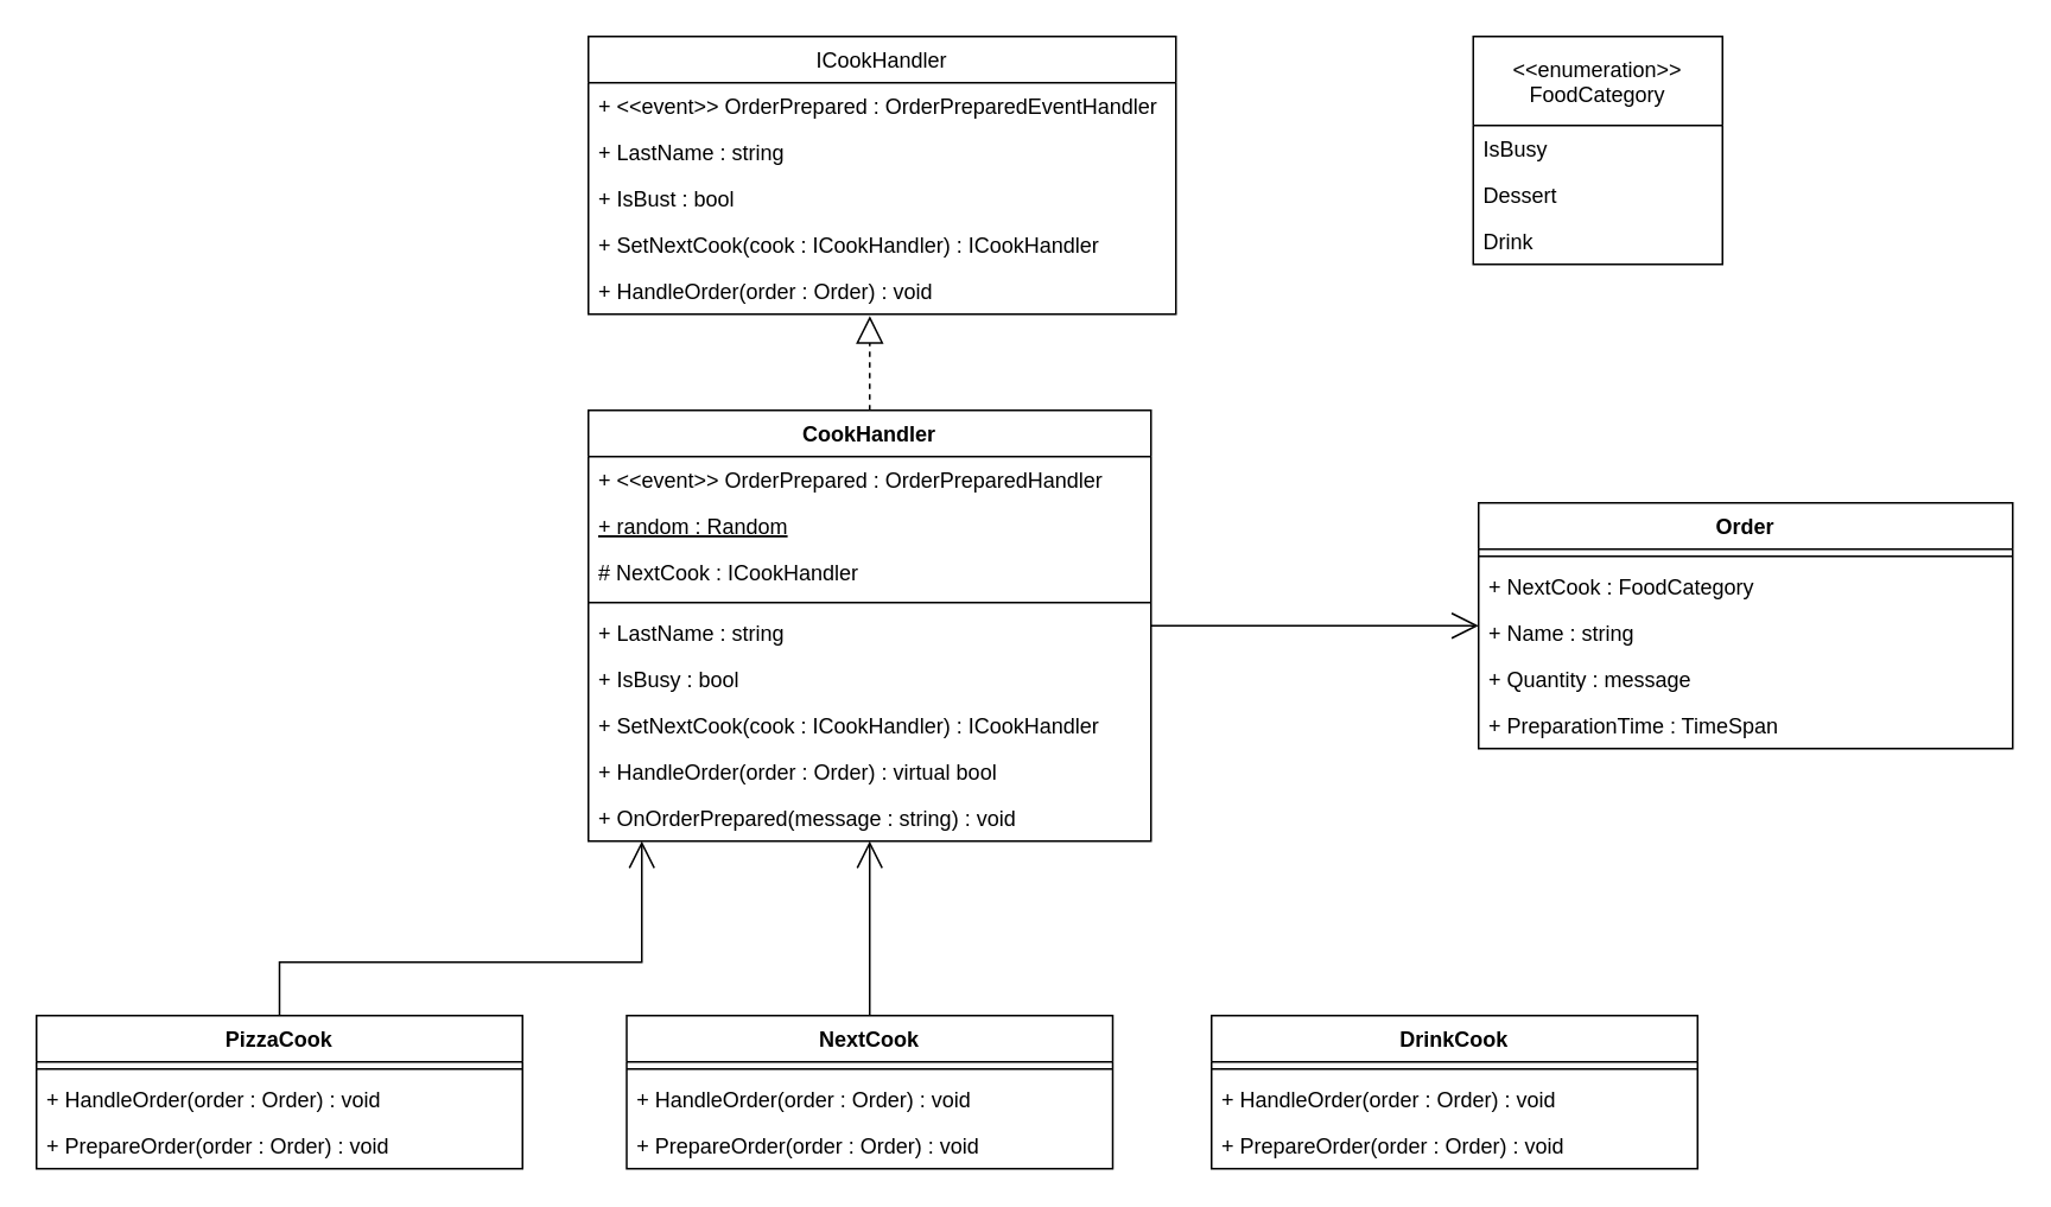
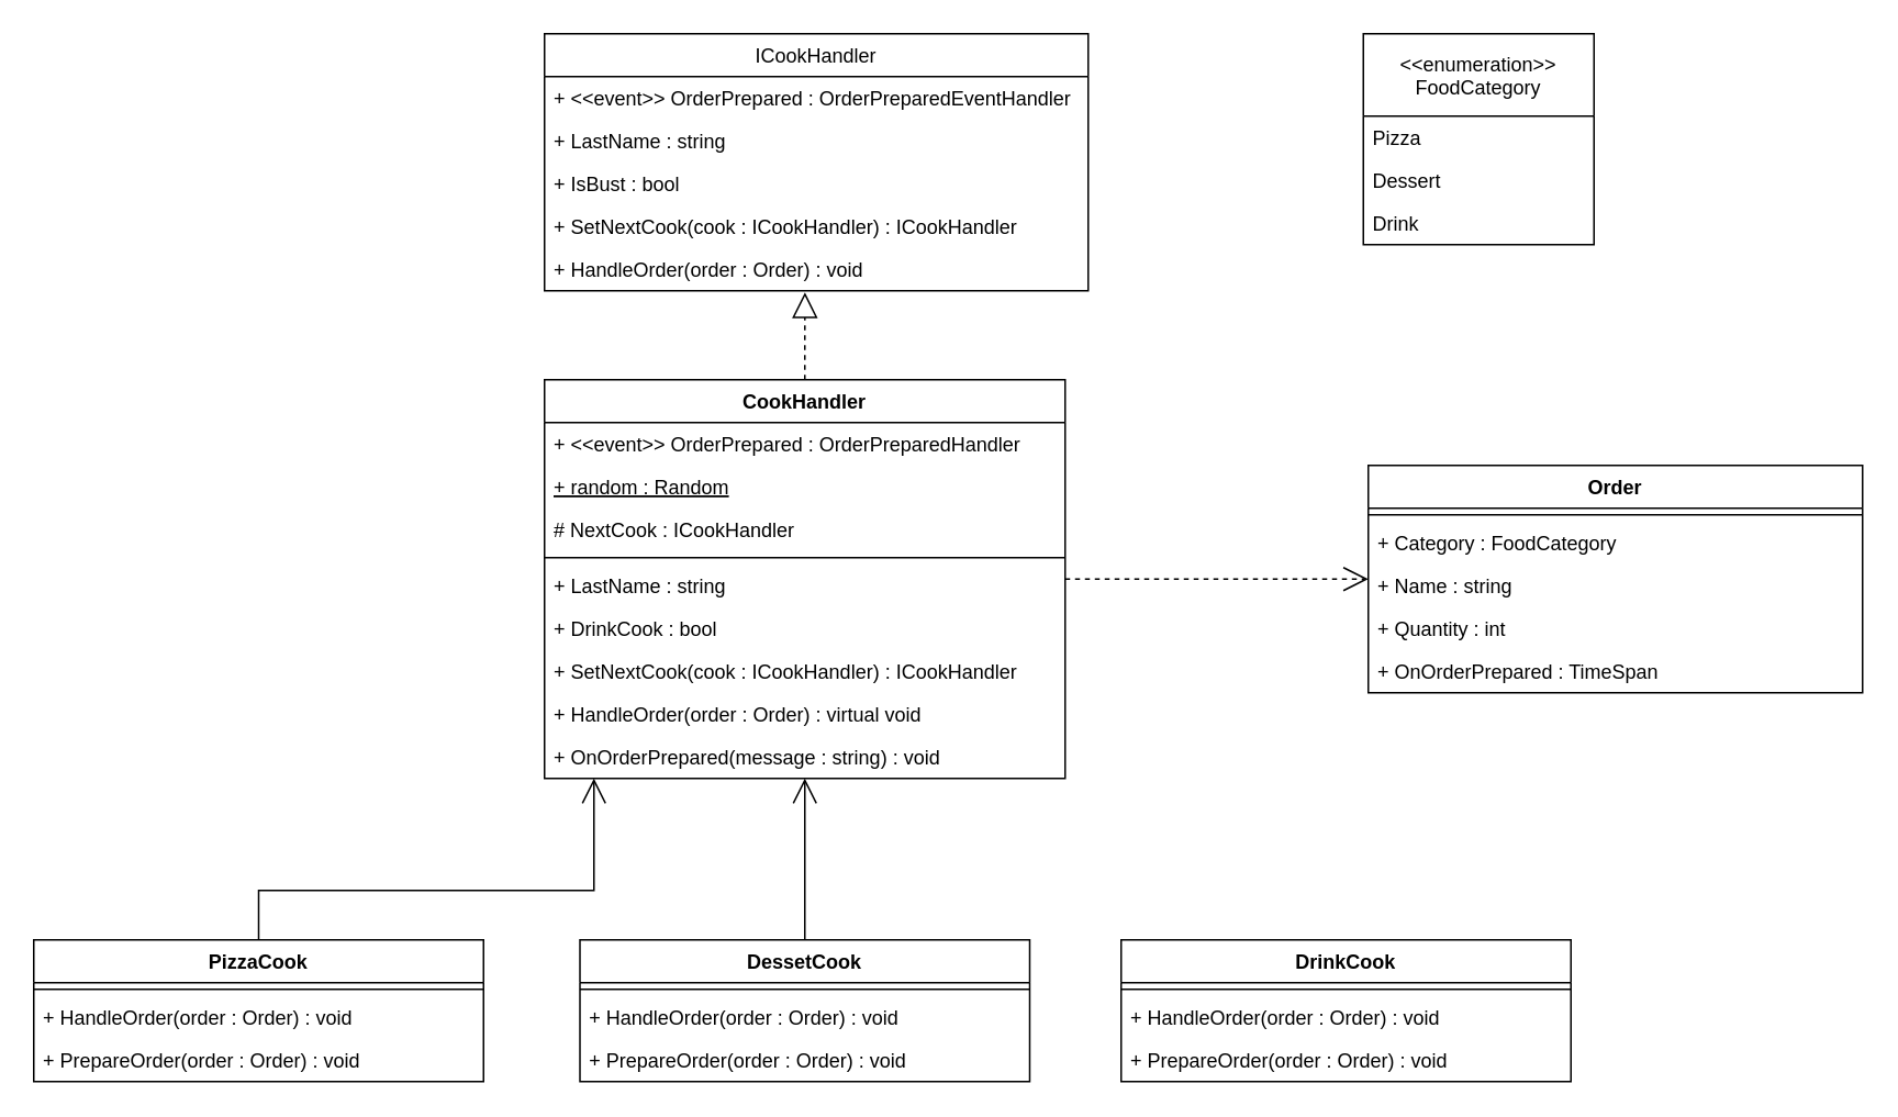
  <mxCell id="0" />
  <mxCell id="1" parent="0" />
  <mxCell id="2" value="ICookHandler" style="swimlane;fontStyle=0;childLayout=stackLayout;horizontal=1;startSize=26;fillColor=none;horizontalStack=0;resizeParent=1;resizeParentMax=0;resizeLast=0;collapsible=1;marginBottom=0;" parent="1" vertex="1"><mxGeometry x="330" y="20" width="330" height="156" as="geometry" /></mxCell>
  <mxCell id="3" value="+ &lt;&lt;event&gt;&gt; OrderPrepared : OrderPreparedEventHandler" style="text;strokeColor=none;fillColor=none;align=left;verticalAlign=top;spacingLeft=4;spacingRight=4;overflow=hidden;rotatable=0;points=[[0,0.5],[1,0.5]];portConstraint=eastwest;" parent="2" vertex="1"><mxGeometry y="26" width="330" height="26" as="geometry" /></mxCell>
  <mxCell id="4" value="+ LastName : string&#10;" style="text;strokeColor=none;fillColor=none;align=left;verticalAlign=top;spacingLeft=4;spacingRight=4;overflow=hidden;rotatable=0;points=[[0,0.5],[1,0.5]];portConstraint=eastwest;" parent="2" vertex="1"><mxGeometry y="52" width="330" height="26" as="geometry" /></mxCell>
  <mxCell id="5" value="+ IsBust : bool" style="text;strokeColor=none;fillColor=none;align=left;verticalAlign=top;spacingLeft=4;spacingRight=4;overflow=hidden;rotatable=0;points=[[0,0.5],[1,0.5]];portConstraint=eastwest;" parent="2" vertex="1"><mxGeometry y="78" width="330" height="26" as="geometry" /></mxCell>
  <mxCell id="6" value="+ SetNextCook(cook : ICookHandler) : ICookHandler" style="text;strokeColor=none;fillColor=none;align=left;verticalAlign=top;spacingLeft=4;spacingRight=4;overflow=hidden;rotatable=0;points=[[0,0.5],[1,0.5]];portConstraint=eastwest;" parent="2" vertex="1"><mxGeometry y="104" width="330" height="26" as="geometry" /></mxCell>
  <mxCell id="7" value="+ HandleOrder(order : Order) : void" style="text;strokeColor=none;fillColor=none;align=left;verticalAlign=top;spacingLeft=4;spacingRight=4;overflow=hidden;rotatable=0;points=[[0,0.5],[1,0.5]];portConstraint=eastwest;" parent="2" vertex="1"><mxGeometry y="130" width="330" height="26" as="geometry" /></mxCell>
  <mxCell id="8" style="edgeStyle=orthogonalEdgeStyle;rounded=0;orthogonalLoop=1;jettySize=auto;html=1;entryX=0.479;entryY=1.038;entryDx=0;entryDy=0;entryPerimeter=0;dashed=1;endArrow=block;endFill=0;endSize=13;" parent="1" source="10" target="7" edge="1"><mxGeometry relative="1" as="geometry" /></mxCell>
- <mxCell id="9" style="edgeStyle=orthogonalEdgeStyle;rounded=0;orthogonalLoop=1;jettySize=auto;html=1;endArrow=open;endFill=0;endSize=13;" parent="1" source="10" target="25" edge="1"><mxGeometry relative="1" as="geometry" /></mxCell>
+ <mxCell id="9" style="edgeStyle=orthogonalEdgeStyle;rounded=0;orthogonalLoop=1;jettySize=auto;html=1;endArrow=open;endFill=0;endSize=13;dashed=1;" parent="1" source="10" target="25" edge="1"><mxGeometry relative="1" as="geometry" /></mxCell>
  <mxCell id="10" value="CookHandler" style="swimlane;fontStyle=1;align=center;verticalAlign=top;childLayout=stackLayout;horizontal=1;startSize=26;horizontalStack=0;resizeParent=1;resizeParentMax=0;resizeLast=0;collapsible=1;marginBottom=0;" parent="1" vertex="1"><mxGeometry x="330" y="230" width="316" height="242" as="geometry" /></mxCell>
  <mxCell id="11" value="+ &lt;&lt;event&gt;&gt; OrderPrepared : OrderPreparedHandler" style="text;strokeColor=none;fillColor=none;align=left;verticalAlign=top;spacingLeft=4;spacingRight=4;overflow=hidden;rotatable=0;points=[[0,0.5],[1,0.5]];portConstraint=eastwest;" parent="10" vertex="1"><mxGeometry y="26" width="316" height="26" as="geometry" /></mxCell>
  <mxCell id="12" value="+ random : Random" style="text;strokeColor=none;fillColor=none;align=left;verticalAlign=top;spacingLeft=4;spacingRight=4;overflow=hidden;rotatable=0;points=[[0,0.5],[1,0.5]];portConstraint=eastwest;fontStyle=4" parent="10" vertex="1"><mxGeometry y="52" width="316" height="26" as="geometry" /></mxCell>
  <mxCell id="13" value="# NextCook : ICookHandler" style="text;strokeColor=none;fillColor=none;align=left;verticalAlign=top;spacingLeft=4;spacingRight=4;overflow=hidden;rotatable=0;points=[[0,0.5],[1,0.5]];portConstraint=eastwest;" parent="10" vertex="1"><mxGeometry y="78" width="316" height="26" as="geometry" /></mxCell>
  <mxCell id="14" value="" style="line;strokeWidth=1;fillColor=none;align=left;verticalAlign=middle;spacingTop=-1;spacingLeft=3;spacingRight=3;rotatable=0;labelPosition=right;points=[];portConstraint=eastwest;" parent="10" vertex="1"><mxGeometry y="104" width="316" height="8" as="geometry" /></mxCell>
  <mxCell id="15" value="+ LastName : string" style="text;strokeColor=none;fillColor=none;align=left;verticalAlign=top;spacingLeft=4;spacingRight=4;overflow=hidden;rotatable=0;points=[[0,0.5],[1,0.5]];portConstraint=eastwest;" parent="10" vertex="1"><mxGeometry y="112" width="316" height="26" as="geometry" /></mxCell>
- <mxCell id="16" value="+ IsBusy : bool" style="text;strokeColor=none;fillColor=none;align=left;verticalAlign=top;spacingLeft=4;spacingRight=4;overflow=hidden;rotatable=0;points=[[0,0.5],[1,0.5]];portConstraint=eastwest;" parent="10" vertex="1"><mxGeometry y="138" width="316" height="26" as="geometry" /></mxCell>
+ <mxCell id="16" value="+ DrinkCook : bool" style="text;strokeColor=none;fillColor=none;align=left;verticalAlign=top;spacingLeft=4;spacingRight=4;overflow=hidden;rotatable=0;points=[[0,0.5],[1,0.5]];portConstraint=eastwest;" parent="10" vertex="1"><mxGeometry y="138" width="316" height="26" as="geometry" /></mxCell>
  <mxCell id="17" value="+ SetNextCook(cook : ICookHandler) : ICookHandler" style="text;strokeColor=none;fillColor=none;align=left;verticalAlign=top;spacingLeft=4;spacingRight=4;overflow=hidden;rotatable=0;points=[[0,0.5],[1,0.5]];portConstraint=eastwest;" parent="10" vertex="1"><mxGeometry y="164" width="316" height="26" as="geometry" /></mxCell>
- <mxCell id="18" value="+ HandleOrder(order : Order) : virtual bool" style="text;strokeColor=none;fillColor=none;align=left;verticalAlign=top;spacingLeft=4;spacingRight=4;overflow=hidden;rotatable=0;points=[[0,0.5],[1,0.5]];portConstraint=eastwest;" parent="10" vertex="1"><mxGeometry y="190" width="316" height="26" as="geometry" /></mxCell>
+ <mxCell id="18" value="+ HandleOrder(order : Order) : virtual void" style="text;strokeColor=none;fillColor=none;align=left;verticalAlign=top;spacingLeft=4;spacingRight=4;overflow=hidden;rotatable=0;points=[[0,0.5],[1,0.5]];portConstraint=eastwest;" parent="10" vertex="1"><mxGeometry y="190" width="316" height="26" as="geometry" /></mxCell>
  <mxCell id="19" value="+ OnOrderPrepared(message : string) : void" style="text;strokeColor=none;fillColor=none;align=left;verticalAlign=top;spacingLeft=4;spacingRight=4;overflow=hidden;rotatable=0;points=[[0,0.5],[1,0.5]];portConstraint=eastwest;" parent="10" vertex="1"><mxGeometry y="216" width="316" height="26" as="geometry" /></mxCell>
  <mxCell id="20" style="edgeStyle=orthogonalEdgeStyle;rounded=0;orthogonalLoop=1;jettySize=auto;html=1;endArrow=open;endFill=0;endSize=13;" parent="1" source="21" target="10" edge="1"><mxGeometry relative="1" as="geometry"><Array as="points"><mxPoint x="157" y="540" /><mxPoint x="360" y="540" /></Array></mxGeometry></mxCell>
  <mxCell id="21" value="PizzaCook" style="swimlane;fontStyle=1;align=center;verticalAlign=top;childLayout=stackLayout;horizontal=1;startSize=26;horizontalStack=0;resizeParent=1;resizeParentMax=0;resizeLast=0;collapsible=1;marginBottom=0;" parent="1" vertex="1"><mxGeometry x="20" y="570" width="273" height="86" as="geometry" /></mxCell>
  <mxCell id="22" value="" style="line;strokeWidth=1;fillColor=none;align=left;verticalAlign=middle;spacingTop=-1;spacingLeft=3;spacingRight=3;rotatable=0;labelPosition=right;points=[];portConstraint=eastwest;" parent="21" vertex="1"><mxGeometry y="26" width="273" height="8" as="geometry" /></mxCell>
  <mxCell id="23" value="+ HandleOrder(order : Order) : void" style="text;strokeColor=none;fillColor=none;align=left;verticalAlign=top;spacingLeft=4;spacingRight=4;overflow=hidden;rotatable=0;points=[[0,0.5],[1,0.5]];portConstraint=eastwest;" parent="21" vertex="1"><mxGeometry y="34" width="273" height="26" as="geometry" /></mxCell>
  <mxCell id="24" value="+ PrepareOrder(order : Order) : void" style="text;strokeColor=none;fillColor=none;align=left;verticalAlign=top;spacingLeft=4;spacingRight=4;overflow=hidden;rotatable=0;points=[[0,0.5],[1,0.5]];portConstraint=eastwest;" parent="21" vertex="1"><mxGeometry y="60" width="273" height="26" as="geometry" /></mxCell>
  <mxCell id="25" value="Order" style="swimlane;fontStyle=1;align=center;verticalAlign=top;childLayout=stackLayout;horizontal=1;startSize=26;horizontalStack=0;resizeParent=1;resizeParentMax=0;resizeLast=0;collapsible=1;marginBottom=0;" parent="1" vertex="1"><mxGeometry x="830" y="282" width="300" height="138" as="geometry" /></mxCell>
  <mxCell id="26" value="" style="line;strokeWidth=1;fillColor=none;align=left;verticalAlign=middle;spacingTop=-1;spacingLeft=3;spacingRight=3;rotatable=0;labelPosition=right;points=[];portConstraint=eastwest;" parent="25" vertex="1"><mxGeometry y="26" width="300" height="8" as="geometry" /></mxCell>
- <mxCell id="27" value="+ NextCook : FoodCategory " style="text;strokeColor=none;fillColor=none;align=left;verticalAlign=top;spacingLeft=4;spacingRight=4;overflow=hidden;rotatable=0;points=[[0,0.5],[1,0.5]];portConstraint=eastwest;" parent="25" vertex="1"><mxGeometry y="34" width="300" height="26" as="geometry" /></mxCell>
+ <mxCell id="27" value="+ Category : FoodCategory " style="text;strokeColor=none;fillColor=none;align=left;verticalAlign=top;spacingLeft=4;spacingRight=4;overflow=hidden;rotatable=0;points=[[0,0.5],[1,0.5]];portConstraint=eastwest;" parent="25" vertex="1"><mxGeometry y="34" width="300" height="26" as="geometry" /></mxCell>
  <mxCell id="28" value="+ Name : string" style="text;strokeColor=none;fillColor=none;align=left;verticalAlign=top;spacingLeft=4;spacingRight=4;overflow=hidden;rotatable=0;points=[[0,0.5],[1,0.5]];portConstraint=eastwest;" parent="25" vertex="1"><mxGeometry y="60" width="300" height="26" as="geometry" /></mxCell>
- <mxCell id="29" value="+ Quantity : message" style="text;strokeColor=none;fillColor=none;align=left;verticalAlign=top;spacingLeft=4;spacingRight=4;overflow=hidden;rotatable=0;points=[[0,0.5],[1,0.5]];portConstraint=eastwest;" parent="25" vertex="1"><mxGeometry y="86" width="300" height="26" as="geometry" /></mxCell>
- <mxCell id="30" value="+ PreparationTime : TimeSpan" style="text;strokeColor=none;fillColor=none;align=left;verticalAlign=top;spacingLeft=4;spacingRight=4;overflow=hidden;rotatable=0;points=[[0,0.5],[1,0.5]];portConstraint=eastwest;" parent="25" vertex="1"><mxGeometry y="112" width="300" height="26" as="geometry" /></mxCell>
+ <mxCell id="29" value="+ Quantity : int" style="text;strokeColor=none;fillColor=none;align=left;verticalAlign=top;spacingLeft=4;spacingRight=4;overflow=hidden;rotatable=0;points=[[0,0.5],[1,0.5]];portConstraint=eastwest;" parent="25" vertex="1"><mxGeometry y="86" width="300" height="26" as="geometry" /></mxCell>
+ <mxCell id="30" value="+ OnOrderPrepared : TimeSpan" style="text;strokeColor=none;fillColor=none;align=left;verticalAlign=top;spacingLeft=4;spacingRight=4;overflow=hidden;rotatable=0;points=[[0,0.5],[1,0.5]];portConstraint=eastwest;" parent="25" vertex="1"><mxGeometry y="112" width="300" height="26" as="geometry" /></mxCell>
  <mxCell id="31" style="edgeStyle=orthogonalEdgeStyle;rounded=0;orthogonalLoop=1;jettySize=auto;html=1;endArrow=open;endFill=0;endSize=13;" parent="1" source="32" target="10" edge="1"><mxGeometry relative="1" as="geometry" /></mxCell>
- <mxCell id="32" value="NextCook" style="swimlane;fontStyle=1;align=center;verticalAlign=top;childLayout=stackLayout;horizontal=1;startSize=26;horizontalStack=0;resizeParent=1;resizeParentMax=0;resizeLast=0;collapsible=1;marginBottom=0;" parent="1" vertex="1"><mxGeometry x="351.5" y="570" width="273" height="86" as="geometry" /></mxCell>
+ <mxCell id="32" value="DessetCook" style="swimlane;fontStyle=1;align=center;verticalAlign=top;childLayout=stackLayout;horizontal=1;startSize=26;horizontalStack=0;resizeParent=1;resizeParentMax=0;resizeLast=0;collapsible=1;marginBottom=0;" parent="1" vertex="1"><mxGeometry x="351.5" y="570" width="273" height="86" as="geometry" /></mxCell>
  <mxCell id="33" value="" style="line;strokeWidth=1;fillColor=none;align=left;verticalAlign=middle;spacingTop=-1;spacingLeft=3;spacingRight=3;rotatable=0;labelPosition=right;points=[];portConstraint=eastwest;" parent="32" vertex="1"><mxGeometry y="26" width="273" height="8" as="geometry" /></mxCell>
  <mxCell id="34" value="+ HandleOrder(order : Order) : void" style="text;strokeColor=none;fillColor=none;align=left;verticalAlign=top;spacingLeft=4;spacingRight=4;overflow=hidden;rotatable=0;points=[[0,0.5],[1,0.5]];portConstraint=eastwest;" parent="32" vertex="1"><mxGeometry y="34" width="273" height="26" as="geometry" /></mxCell>
  <mxCell id="35" value="+ PrepareOrder(order : Order) : void" style="text;strokeColor=none;fillColor=none;align=left;verticalAlign=top;spacingLeft=4;spacingRight=4;overflow=hidden;rotatable=0;points=[[0,0.5],[1,0.5]];portConstraint=eastwest;" parent="32" vertex="1"><mxGeometry y="60" width="273" height="26" as="geometry" /></mxCell>
  <mxCell id="36" value="DrinkCook" style="swimlane;fontStyle=1;align=center;verticalAlign=top;childLayout=stackLayout;horizontal=1;startSize=26;horizontalStack=0;resizeParent=1;resizeParentMax=0;resizeLast=0;collapsible=1;marginBottom=0;" parent="1" vertex="1"><mxGeometry x="680" y="570" width="273" height="86" as="geometry" /></mxCell>
  <mxCell id="37" value="" style="line;strokeWidth=1;fillColor=none;align=left;verticalAlign=middle;spacingTop=-1;spacingLeft=3;spacingRight=3;rotatable=0;labelPosition=right;points=[];portConstraint=eastwest;" parent="36" vertex="1"><mxGeometry y="26" width="273" height="8" as="geometry" /></mxCell>
  <mxCell id="38" value="+ HandleOrder(order : Order) : void" style="text;strokeColor=none;fillColor=none;align=left;verticalAlign=top;spacingLeft=4;spacingRight=4;overflow=hidden;rotatable=0;points=[[0,0.5],[1,0.5]];portConstraint=eastwest;" parent="36" vertex="1"><mxGeometry y="34" width="273" height="26" as="geometry" /></mxCell>
  <mxCell id="39" value="+ PrepareOrder(order : Order) : void" style="text;strokeColor=none;fillColor=none;align=left;verticalAlign=top;spacingLeft=4;spacingRight=4;overflow=hidden;rotatable=0;points=[[0,0.5],[1,0.5]];portConstraint=eastwest;" parent="36" vertex="1"><mxGeometry y="60" width="273" height="26" as="geometry" /></mxCell>
  <mxCell id="40" value="&lt;&lt;enumeration&gt;&gt;&#10;FoodCategory" style="swimlane;fontStyle=0;childLayout=stackLayout;horizontal=1;startSize=50;fillColor=none;horizontalStack=0;resizeParent=1;resizeParentMax=0;resizeLast=0;collapsible=1;marginBottom=0;" parent="1" vertex="1"><mxGeometry x="827" y="20" width="140" height="128" as="geometry" /></mxCell>
- <mxCell id="41" value="IsBusy" style="text;strokeColor=none;fillColor=none;align=left;verticalAlign=top;spacingLeft=4;spacingRight=4;overflow=hidden;rotatable=0;points=[[0,0.5],[1,0.5]];portConstraint=eastwest;" parent="40" vertex="1"><mxGeometry y="50" width="140" height="26" as="geometry" /></mxCell>
+ <mxCell id="41" value="Pizza" style="text;strokeColor=none;fillColor=none;align=left;verticalAlign=top;spacingLeft=4;spacingRight=4;overflow=hidden;rotatable=0;points=[[0,0.5],[1,0.5]];portConstraint=eastwest;" parent="40" vertex="1"><mxGeometry y="50" width="140" height="26" as="geometry" /></mxCell>
  <mxCell id="42" value="Dessert" style="text;strokeColor=none;fillColor=none;align=left;verticalAlign=top;spacingLeft=4;spacingRight=4;overflow=hidden;rotatable=0;points=[[0,0.5],[1,0.5]];portConstraint=eastwest;" parent="40" vertex="1"><mxGeometry y="76" width="140" height="26" as="geometry" /></mxCell>
  <mxCell id="43" value="Drink" style="text;strokeColor=none;fillColor=none;align=left;verticalAlign=top;spacingLeft=4;spacingRight=4;overflow=hidden;rotatable=0;points=[[0,0.5],[1,0.5]];portConstraint=eastwest;" parent="40" vertex="1"><mxGeometry y="102" width="140" height="26" as="geometry" /></mxCell>
